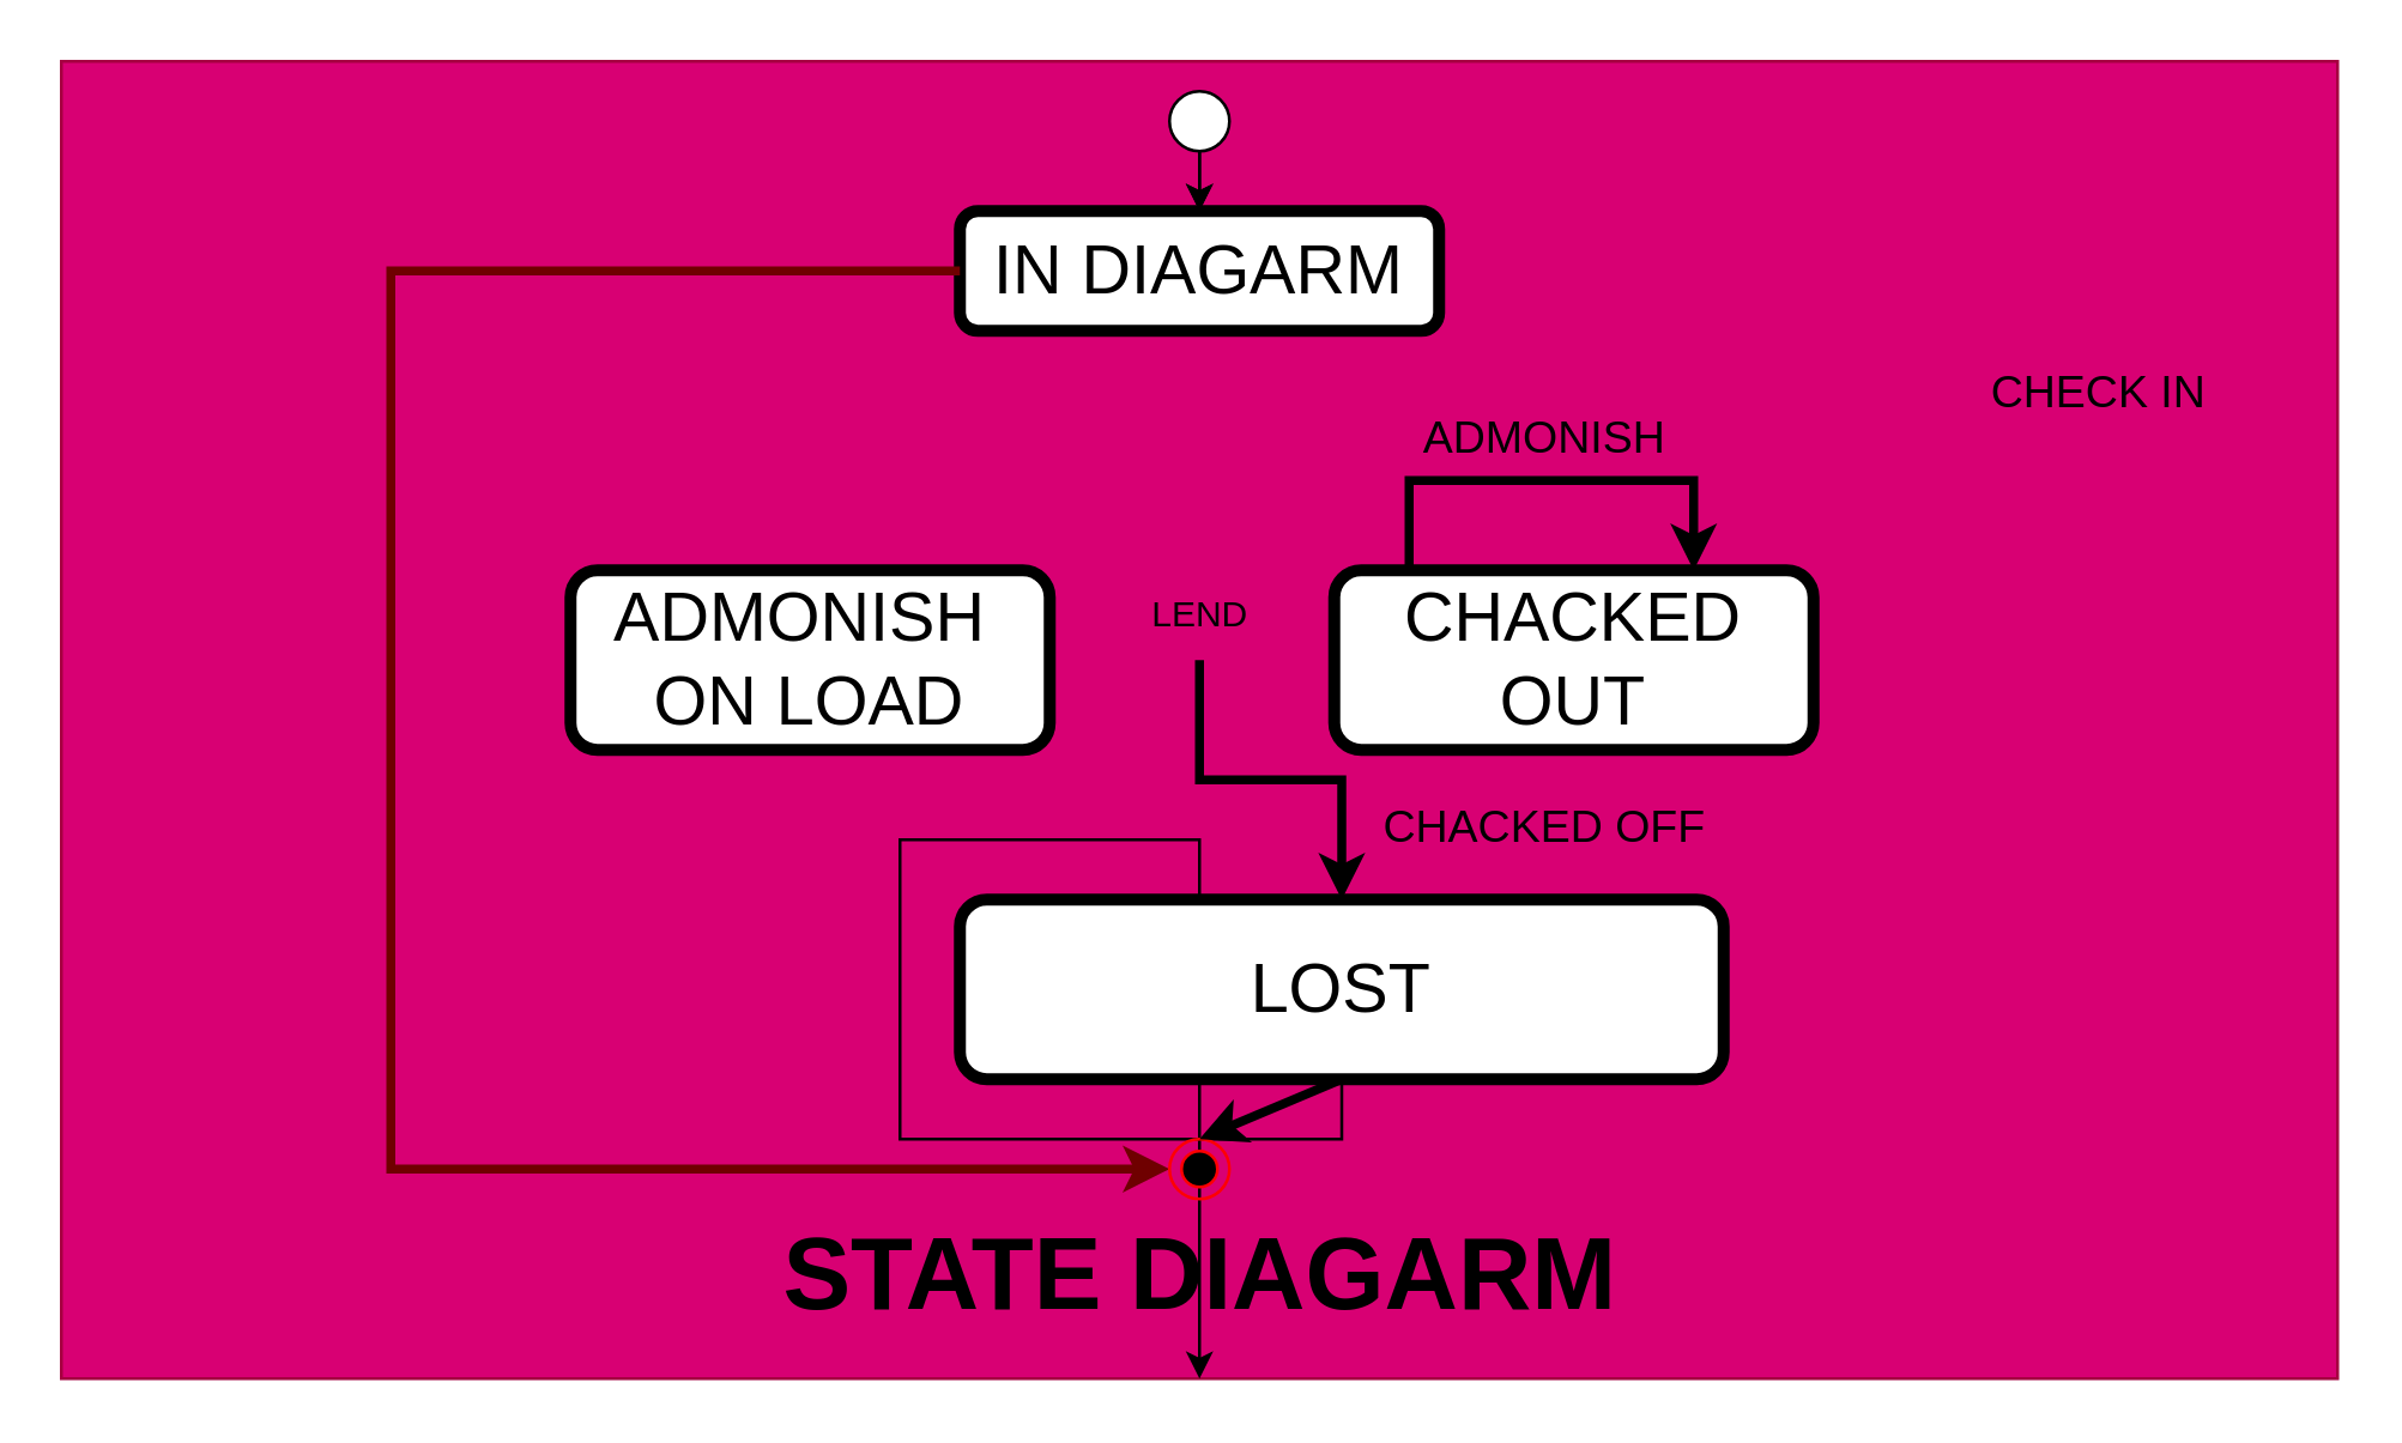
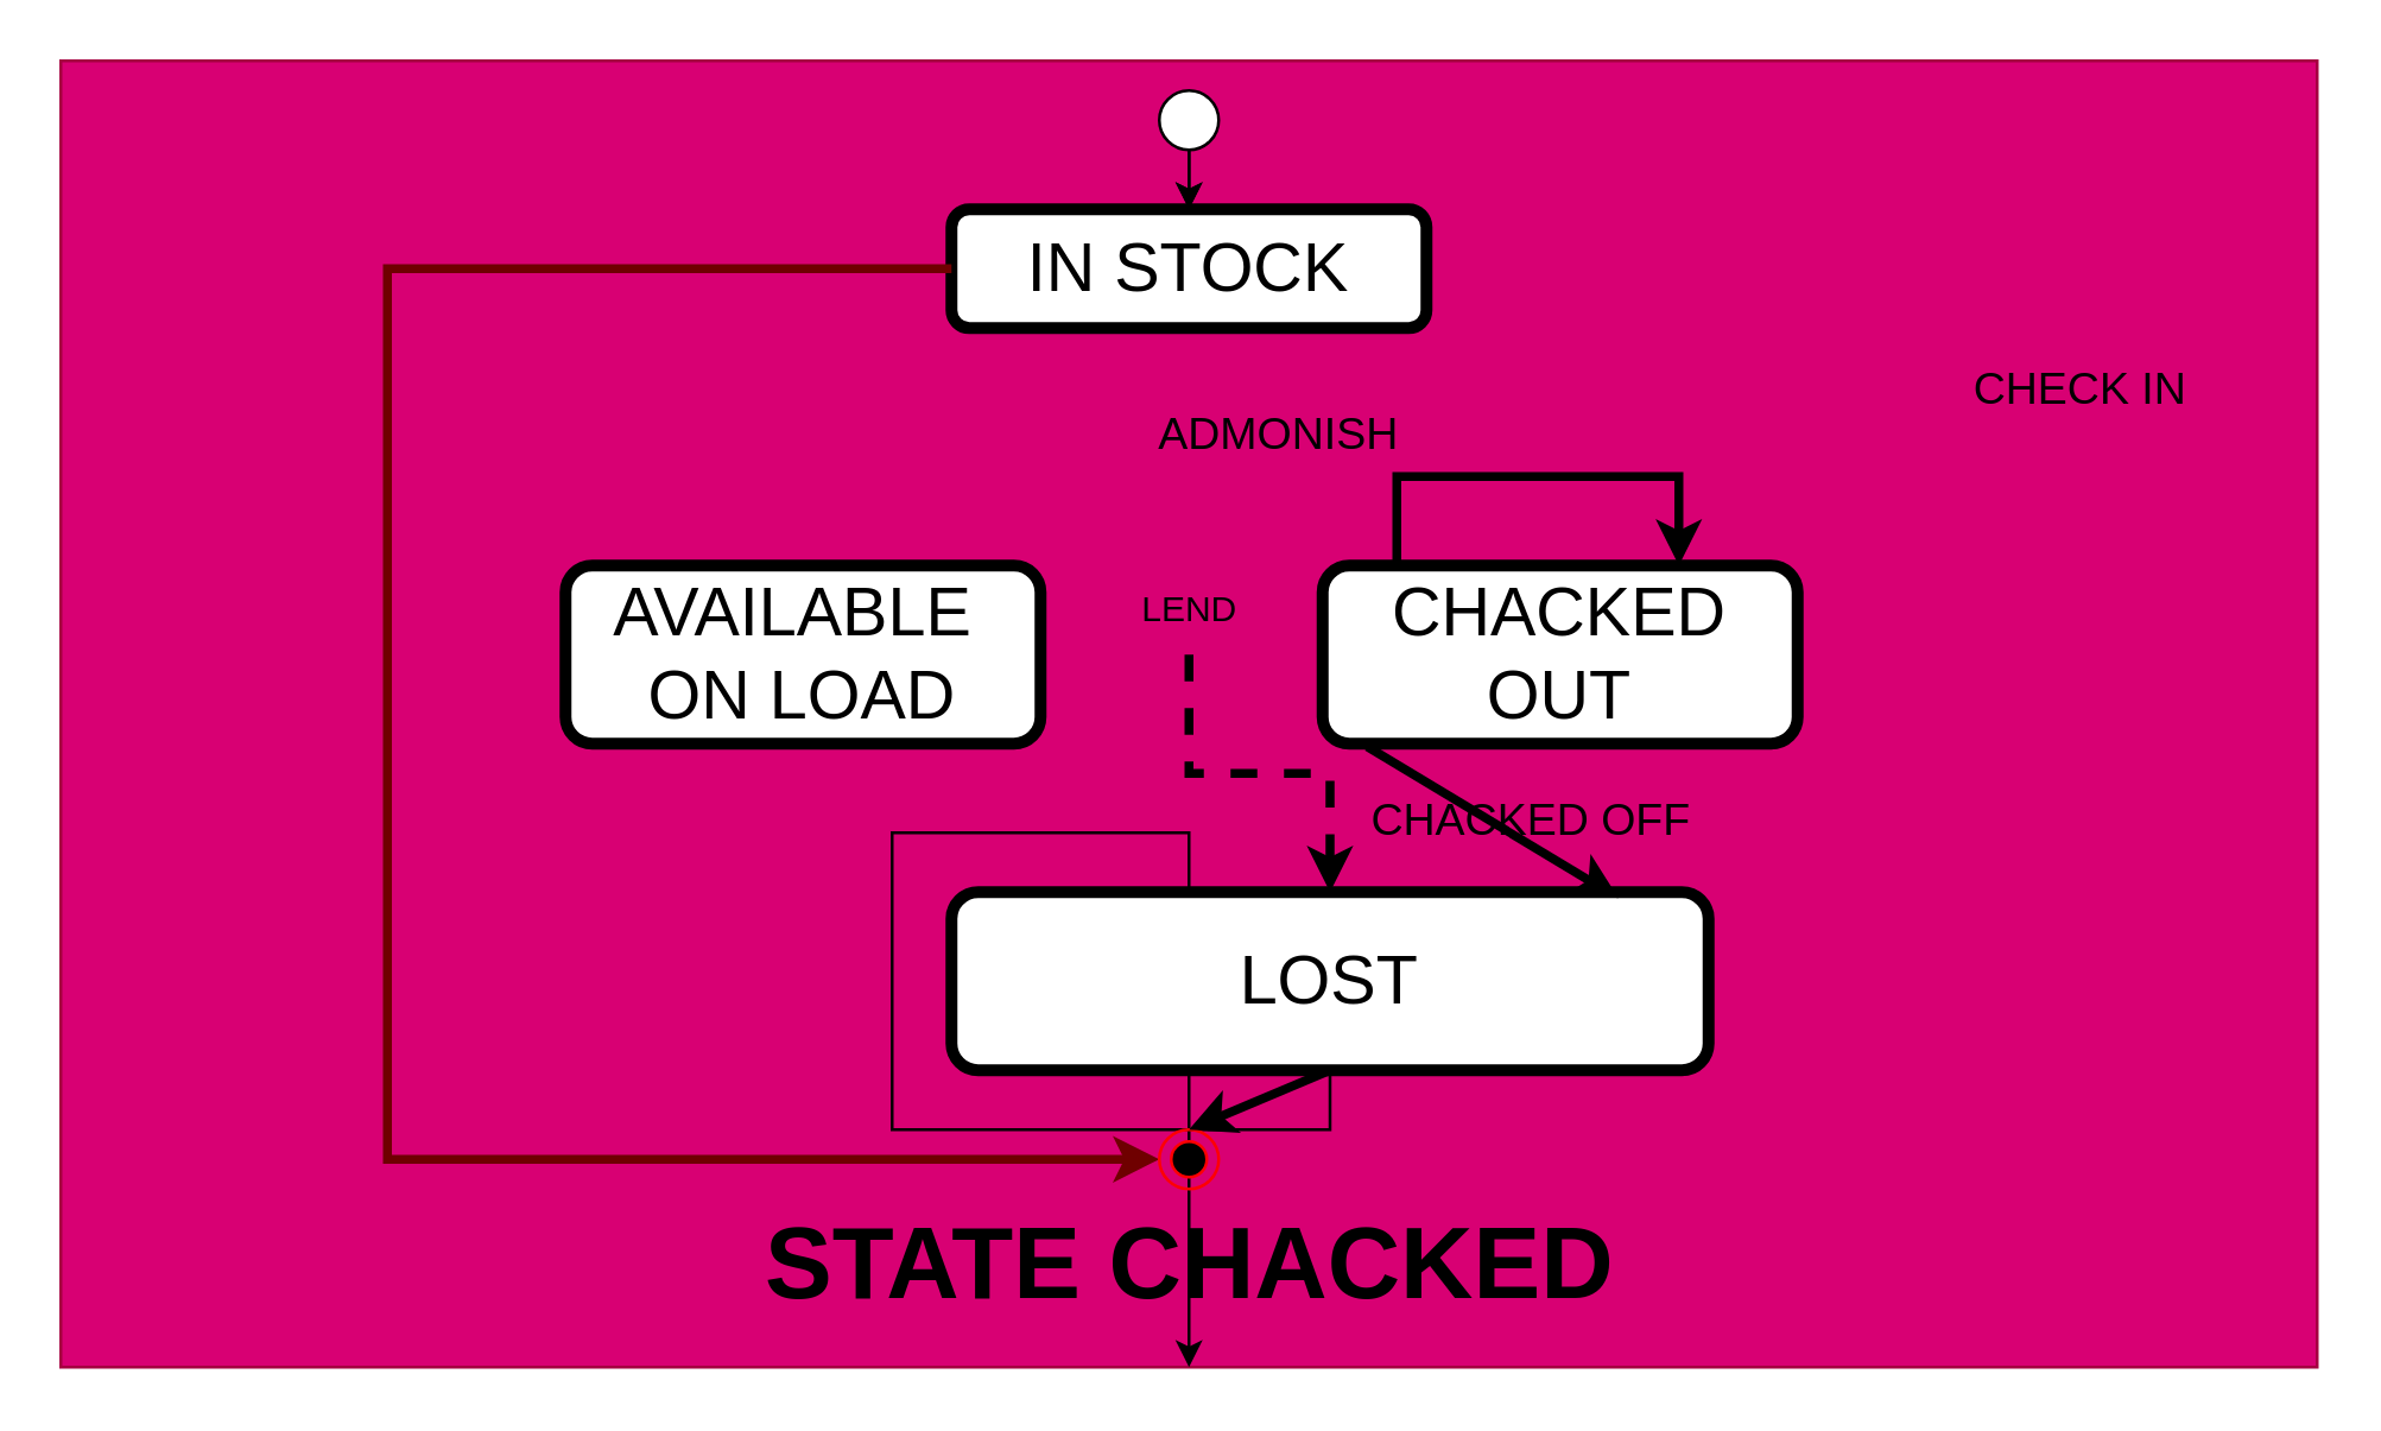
  <mxCell id="0" />
  <mxCell id="1" parent="0" />
  <mxCell id="2" value="" style="rounded=0;whiteSpace=wrap;html=1;strokeColor=#A50040;fillColor=light-dark(#d80073, #ffffff);fontColor=#ffffff;" vertex="1" parent="1"><mxGeometry y="20" width="760" height="440" as="geometry" x="20" /></mxCell>
- <mxCell id="3" value="&lt;font style=&quot;font-size: 34px; color: light-dark(rgb(0, 0, 0), rgb(0, 0, 0));&quot;&gt;&lt;b&gt;STATE DIAGARM&lt;/b&gt;&lt;/font&gt;" style="text;html=1;align=center;verticalAlign=middle;resizable=0;points=[];autosize=1;strokeColor=none;fillColor=none;" vertex="1" parent="1"><mxGeometry x="250" y="400" width="300" height="50" as="geometry" /></mxCell>
- <mxCell id="4" value="&lt;font style=&quot;color: light-dark(rgb(0, 0, 0), rgb(0, 0, 0)); font-size: 23px;&quot;&gt;IN DIAGARM&lt;/font&gt;" style="rounded=1;whiteSpace=wrap;html=1;fillColor=light-dark(#FFFFFF,#FAFAFA);strokeColor=light-dark(#000000,#000000);strokeWidth=4;" vertex="1" parent="1"><mxGeometry x="320" y="70" width="160" height="40" as="geometry" /></mxCell>
- <mxCell id="5" value="&lt;font style=&quot;color: light-dark(rgb(0, 0, 0), rgb(0, 0, 0)); font-size: 23px;&quot;&gt;ADMONISH&amp;nbsp;&lt;/font&gt;&lt;div&gt;&lt;font style=&quot;color: light-dark(rgb(0, 0, 0), rgb(0, 0, 0)); font-size: 23px;&quot;&gt;ON LOAD&lt;/font&gt;&lt;/div&gt;" style="rounded=1;whiteSpace=wrap;html=1;fillColor=light-dark(#FFFFFF,#FAFAFA);strokeColor=light-dark(#000000,#000000);strokeWidth=4;" vertex="1" parent="1"><mxGeometry x="190" y="190" width="160" height="60" as="geometry" /></mxCell>
+ <mxCell id="3" value="&lt;font style=&quot;font-size: 34px; color: light-dark(rgb(0, 0, 0), rgb(0, 0, 0));&quot;&gt;&lt;b&gt;STATE CHACKED&lt;/b&gt;&lt;/font&gt;" style="text;html=1;align=center;verticalAlign=middle;resizable=0;points=[];autosize=1;strokeColor=none;fillColor=none;" vertex="1" parent="1"><mxGeometry x="250" y="400" width="300" height="50" as="geometry" /></mxCell>
+ <mxCell id="4" value="&lt;font style=&quot;color: light-dark(rgb(0, 0, 0), rgb(0, 0, 0)); font-size: 23px;&quot;&gt;IN STOCK&lt;/font&gt;" style="rounded=1;whiteSpace=wrap;html=1;fillColor=light-dark(#FFFFFF,#FAFAFA);strokeColor=light-dark(#000000,#000000);strokeWidth=4;" vertex="1" parent="1"><mxGeometry x="320" y="70" width="160" height="40" as="geometry" /></mxCell>
+ <mxCell id="5" value="&lt;font style=&quot;color: light-dark(rgb(0, 0, 0), rgb(0, 0, 0)); font-size: 23px;&quot;&gt;AVAILABLE&amp;nbsp;&lt;/font&gt;&lt;div&gt;&lt;font style=&quot;color: light-dark(rgb(0, 0, 0), rgb(0, 0, 0)); font-size: 23px;&quot;&gt;ON LOAD&lt;/font&gt;&lt;/div&gt;" style="rounded=1;whiteSpace=wrap;html=1;fillColor=light-dark(#FFFFFF,#FAFAFA);strokeColor=light-dark(#000000,#000000);strokeWidth=4;" vertex="1" parent="1"><mxGeometry x="190" y="190" width="160" height="60" as="geometry" /></mxCell>
  <mxCell id="6" value="&lt;font style=&quot;color: light-dark(rgb(0, 0, 0), rgb(0, 0, 0));&quot;&gt;&lt;span style=&quot;font-size: 23px;&quot;&gt;CHACKED OUT&lt;/span&gt;&lt;/font&gt;" style="rounded=1;whiteSpace=wrap;html=1;fillColor=light-dark(#FFFFFF,#FAFAFA);strokeColor=light-dark(#000000,#000000);strokeWidth=4;" vertex="1" parent="1"><mxGeometry x="445" y="190" width="160" height="60" as="geometry" /></mxCell>
  <mxCell id="7" style="edgeStyle=orthogonalEdgeStyle;rounded=0;orthogonalLoop=1;jettySize=auto;html=1;exitX=0.5;exitY=1;exitDx=0;exitDy=0;" edge="1" parent="1" source="8" target="2"><mxGeometry relative="1" as="geometry" /></mxCell>
  <mxCell id="8" value="&lt;font style=&quot;color: light-dark(rgb(0, 0, 0), rgb(0, 0, 0));&quot;&gt;&lt;span style=&quot;font-size: 23px;&quot;&gt;LOST&lt;/span&gt;&lt;/font&gt;" style="rounded=1;whiteSpace=wrap;html=1;fillColor=light-dark(#FFFFFF,#FAFAFA);strokeColor=light-dark(#000000,#000000);strokeWidth=4;" vertex="1" parent="1"><mxGeometry x="320" y="300" width="255" height="60" as="geometry" /></mxCell>
  <mxCell id="9" value="" style="endArrow=classic;html=1;rounded=0;strokeColor=light-dark(#6F0000, #ff0000);exitX=0;exitY=0.5;exitDx=0;exitDy=0;fillColor=#a20025;entryX=0;entryY=0.5;entryDx=0;entryDy=0;strokeWidth=3;" edge="1" parent="1" source="4" target="12"><mxGeometry width="50" height="50" relative="1" as="geometry"><mxPoint x="370" y="280" as="sourcePoint" /><mxPoint x="310" y="340" as="targetPoint" /><Array as="points"><mxPoint x="130" y="90" /><mxPoint x="130" y="390" /><mxPoint x="250" y="390" /><mxPoint x="350" y="390" /></Array></mxGeometry></mxCell>
  <mxCell id="10" value="" style="endArrow=classic;html=1;rounded=0;strokeColor=light-dark(#000000,#FF0000);entryX=0.75;entryY=0;entryDx=0;entryDy=0;strokeWidth=3;" edge="1" parent="1" target="6"><mxGeometry width="50" height="50" relative="1" as="geometry"><mxPoint x="470" y="190" as="sourcePoint" /><mxPoint x="420" y="230" as="targetPoint" /><Array as="points"><mxPoint x="470" y="160" /><mxPoint x="565" y="160" /><mxPoint x="565" y="170" /></Array></mxGeometry></mxCell>
+ <mxCell id="11" value="" style="endArrow=classic;html=1;rounded=0;strokeColor=light-dark(#000000,#FF0000);entryX=0.881;entryY=0.033;entryDx=0;entryDy=0;entryPerimeter=0;exitX=0.094;exitY=1.017;exitDx=0;exitDy=0;exitPerimeter=0;strokeWidth=3;" edge="1" parent="1" source="6" target="8"><mxGeometry width="50" height="50" relative="1" as="geometry"><mxPoint x="461" y="260" as="sourcePoint" /><mxPoint x="420" y="230" as="targetPoint" /></mxGeometry></mxCell>
  <mxCell id="12" value="" style="ellipse;html=1;shape=endState;fillColor=light-dark(#000000,#FF0000);strokeColor=light-dark(#FF0000,#FF0000);" vertex="1" parent="1"><mxGeometry x="390" y="380" width="20" height="20" as="geometry" /></mxCell>
  <mxCell id="13" value="" style="endArrow=classic;html=1;rounded=0;strokeColor=light-dark(#000000,#FF0000);entryX=0.5;entryY=0;entryDx=0;entryDy=0;exitX=0.5;exitY=1;exitDx=0;exitDy=0;strokeWidth=3;" edge="1" parent="1" source="8" target="12"><mxGeometry width="50" height="50" relative="1" as="geometry"><mxPoint x="370" y="280" as="sourcePoint" /><mxPoint x="420" y="230" as="targetPoint" /></mxGeometry></mxCell>
  <mxCell id="14" value="" style="edgeStyle=orthogonalEdgeStyle;rounded=0;orthogonalLoop=1;jettySize=auto;html=1;" edge="1" parent="1" source="15" target="4"><mxGeometry relative="1" as="geometry" /></mxCell>
  <mxCell id="15" value="" style="ellipse;whiteSpace=wrap;html=1;aspect=fixed;fillColor=light-dark(#FFFFFF,#FF0000);" vertex="1" parent="1"><mxGeometry x="390" y="30" width="20" height="20" as="geometry" /></mxCell>
  <mxCell id="16" value="" style="endArrow=classic;html=1;rounded=0;strokeColor=light-dark(#000000,#FF0000);exitX=0.5;exitY=1;exitDx=0;exitDy=0;" edge="1" parent="1" source="15"><mxGeometry width="50" height="50" relative="1" as="geometry"><mxPoint x="370" y="280" as="sourcePoint" /><mxPoint x="400" y="70" as="targetPoint" /></mxGeometry></mxCell>
- <mxCell id="17" value="" style="edgeStyle=orthogonalEdgeStyle;rounded=0;orthogonalLoop=1;jettySize=auto;html=1;strokeWidth=3;" edge="1" parent="1" source="18" target="8"><mxGeometry relative="1" as="geometry" /></mxCell>
+ <mxCell id="17" value="" style="edgeStyle=orthogonalEdgeStyle;rounded=0;orthogonalLoop=1;jettySize=auto;html=1;strokeWidth=3;dashed=1;" edge="1" parent="1" source="18" target="8"><mxGeometry relative="1" as="geometry" /></mxCell>
  <mxCell id="18" value="&lt;font style=&quot;color: light-dark(rgb(0, 0, 0), rgb(0, 0, 0));&quot;&gt;LEND&lt;/font&gt;" style="text;html=1;align=center;verticalAlign=middle;resizable=0;points=[];autosize=1;strokeColor=none;fillColor=none;" vertex="1" parent="1"><mxGeometry x="370" y="190" width="60" height="30" as="geometry" /></mxCell>
- <mxCell id="19" value="&lt;font style=&quot;font-size: 15px; color: light-dark(rgb(0, 0, 0), rgb(0, 0, 0));&quot;&gt;ADMONISH&lt;/font&gt;" style="text;html=1;align=center;verticalAlign=middle;resizable=0;points=[];autosize=1;strokeColor=none;fillColor=none;" vertex="1" parent="1"><mxGeometry x="465" y="130" width="100" height="30" as="geometry" /></mxCell>
+ <mxCell id="19" value="&lt;font style=&quot;font-size: 15px; color: light-dark(rgb(0, 0, 0), rgb(0, 0, 0));&quot;&gt;ADMONISH&lt;/font&gt;" style="text;html=1;align=center;verticalAlign=middle;resizable=0;points=[];autosize=1;strokeColor=none;fillColor=none;" vertex="1" parent="1"><mxGeometry x="380" y="130" width="100" height="30" as="geometry" /></mxCell>
  <mxCell id="20" value="&lt;font style=&quot;font-size: 15px; color: light-dark(rgb(0, 0, 0), rgb(0, 0, 0));&quot;&gt;CHECK IN&lt;/font&gt;" style="text;html=1;align=center;verticalAlign=middle;resizable=0;points=[];autosize=1;strokeColor=none;fillColor=none;" vertex="1" parent="1"><mxGeometry x="650" y="115" width="100" height="30" as="geometry" /></mxCell>
  <mxCell id="21" value="&lt;font style=&quot;font-size: 15px; color: light-dark(rgb(0, 0, 0), rgb(0, 0, 0));&quot;&gt;CHACKED OFF&lt;/font&gt;" style="text;html=1;align=center;verticalAlign=middle;resizable=0;points=[];autosize=1;strokeColor=none;fillColor=none;" vertex="1" parent="1"><mxGeometry x="460" y="260" width="110" height="30" as="geometry" /></mxCell>
